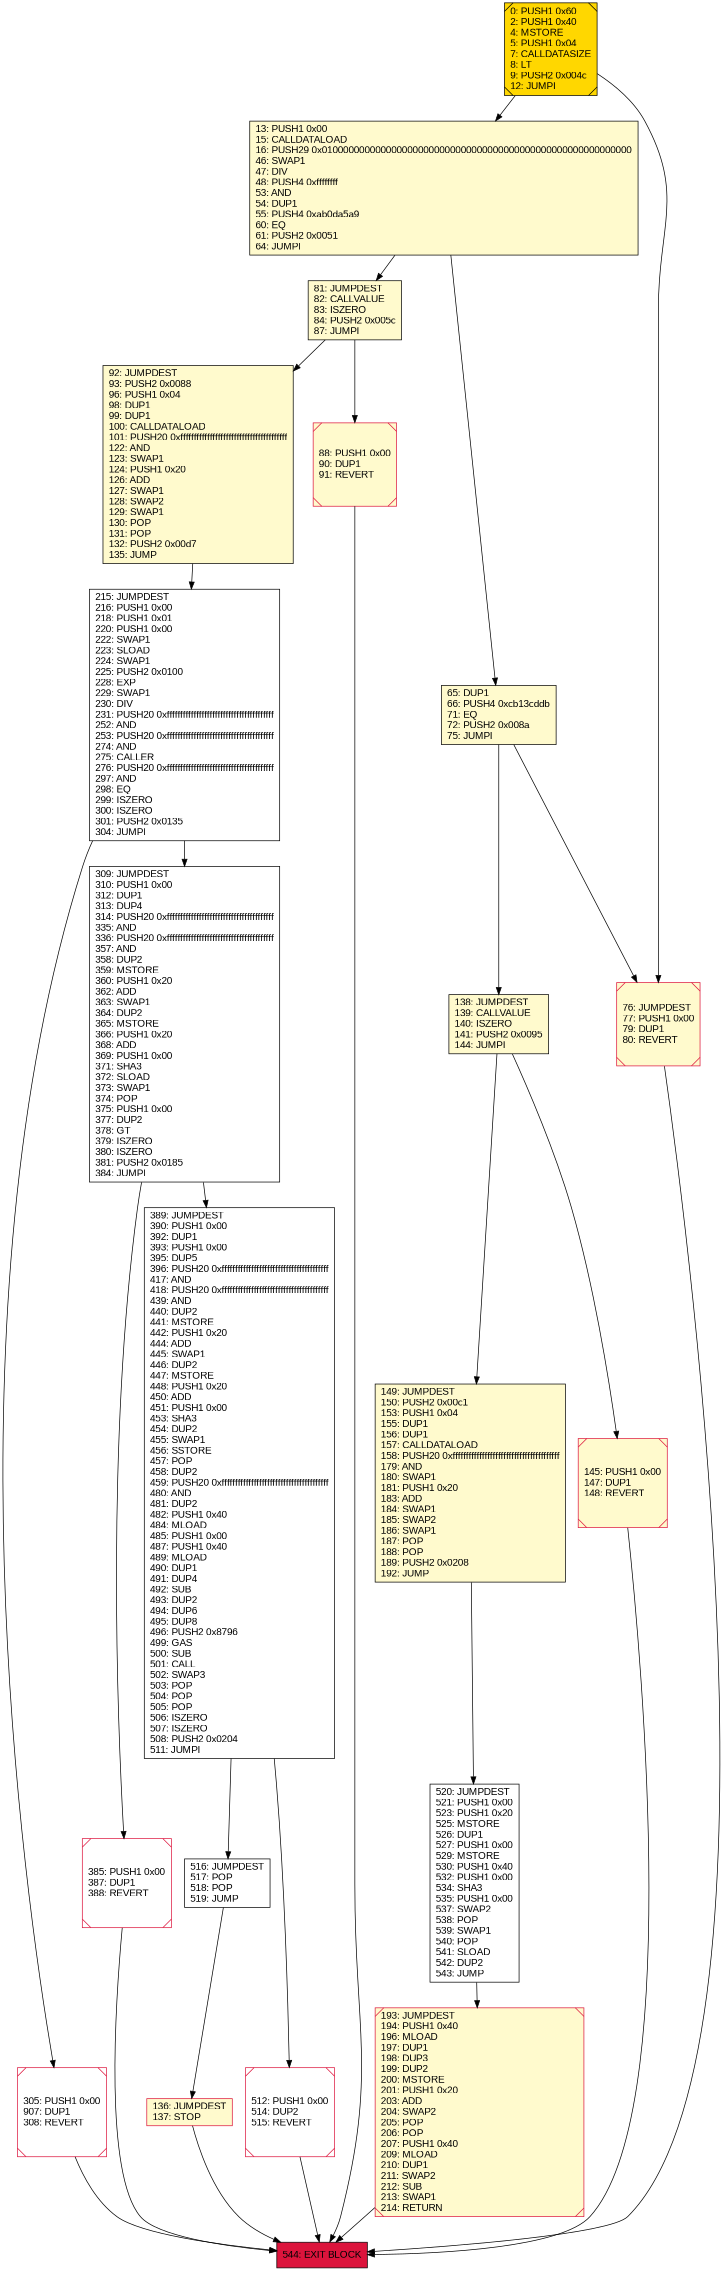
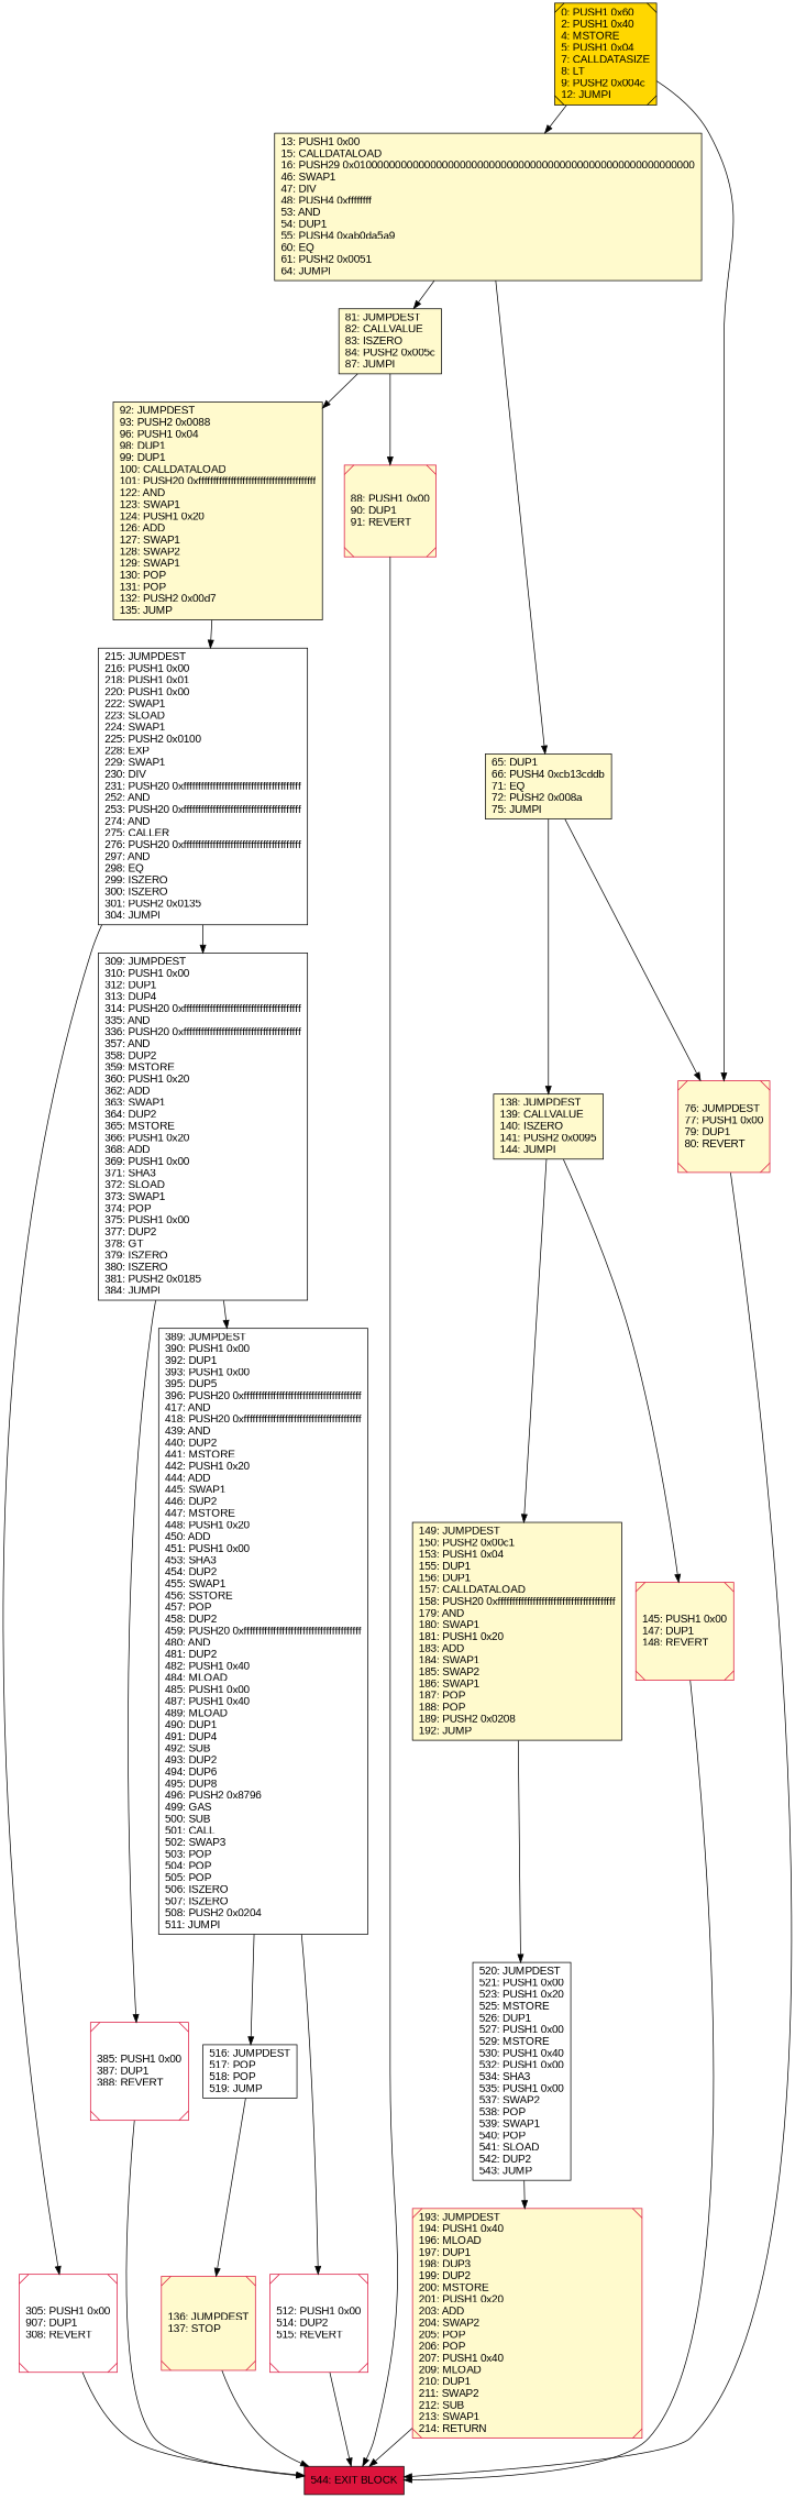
  digraph {
    rankdir=UD
    node [color=black fillcolor=lemonchiffon fontcolor=black fontname=arial shape=box style=filled]
    n1 [fillcolor=crimson label="544: EXIT BLOCK\l"]
    n2 [color=crimson fillcolor=white label="385: PUSH1 0x00\l387: DUP1\l388: REVERT\l" shape=Msquare]
    n3 [color=crimson fillcolor=white label="512: PUSH1 0x00\l514: DUP2\l515: REVERT\l" shape=Msquare]
    n4 [label="13: PUSH1 0x00\l15: CALLDATALOAD\l16: PUSH29 0x0100000000000000000000000000000000000000000000000000000000\l46: SWAP1\l47: DIV\l48: PUSH4 0xffffffff\l53: AND\l54: DUP1\l55: PUSH4 0xab0da5a9\l60: EQ\l61: PUSH2 0x0051\l64: JUMPI\l"]
    n5 [label="81: JUMPDEST\l82: CALLVALUE\l83: ISZERO\l84: PUSH2 0x005c\l87: JUMPI\l"]
    n6 [label="65: DUP1\l66: PUSH4 0xcb13cddb\l71: EQ\l72: PUSH2 0x008a\l75: JUMPI\l"]
    n7 [color=crimson label="88: PUSH1 0x00\l90: DUP1\l91: REVERT\l" shape=Msquare]
    n8 [label="92: JUMPDEST\l93: PUSH2 0x0088\l96: PUSH1 0x04\l98: DUP1\l99: DUP1\l100: CALLDATALOAD\l101: PUSH20 0xffffffffffffffffffffffffffffffffffffffff\l122: AND\l123: SWAP1\l124: PUSH1 0x20\l126: ADD\l127: SWAP1\l128: SWAP2\l129: SWAP1\l130: POP\l131: POP\l132: PUSH2 0x00d7\l135: JUMP\l"]
    n9 [color=crimson label="76: JUMPDEST\l77: PUSH1 0x00\l79: DUP1\l80: REVERT\l" shape=Msquare]
    n10 [label="138: JUMPDEST\l139: CALLVALUE\l140: ISZERO\l141: PUSH2 0x0095\l144: JUMPI\l"]
    n11 [fillcolor=white label="309: JUMPDEST\l310: PUSH1 0x00\l312: DUP1\l313: DUP4\l314: PUSH20 0xffffffffffffffffffffffffffffffffffffffff\l335: AND\l336: PUSH20 0xffffffffffffffffffffffffffffffffffffffff\l357: AND\l358: DUP2\l359: MSTORE\l360: PUSH1 0x20\l362: ADD\l363: SWAP1\l364: DUP2\l365: MSTORE\l366: PUSH1 0x20\l368: ADD\l369: PUSH1 0x00\l371: SHA3\l372: SLOAD\l373: SWAP1\l374: POP\l375: PUSH1 0x00\l377: DUP2\l378: GT\l379: ISZERO\l380: ISZERO\l381: PUSH2 0x0185\l384: JUMPI\l"]
    n12 [fillcolor=white label="389: JUMPDEST\l390: PUSH1 0x00\l392: DUP1\l393: PUSH1 0x00\l395: DUP5\l396: PUSH20 0xffffffffffffffffffffffffffffffffffffffff\l417: AND\l418: PUSH20 0xffffffffffffffffffffffffffffffffffffffff\l439: AND\l440: DUP2\l441: MSTORE\l442: PUSH1 0x20\l444: ADD\l445: SWAP1\l446: DUP2\l447: MSTORE\l448: PUSH1 0x20\l450: ADD\l451: PUSH1 0x00\l453: SHA3\l454: DUP2\l455: SWAP1\l456: SSTORE\l457: POP\l458: DUP2\l459: PUSH20 0xffffffffffffffffffffffffffffffffffffffff\l480: AND\l481: DUP2\l482: PUSH1 0x40\l484: MLOAD\l485: PUSH1 0x00\l487: PUSH1 0x40\l489: MLOAD\l490: DUP1\l491: DUP4\l492: SUB\l493: DUP2\l494: DUP6\l495: DUP8\l496: PUSH2 0x8796\l499: GAS\l500: SUB\l501: CALL\l502: SWAP3\l503: POP\l504: POP\l505: POP\l506: ISZERO\l507: ISZERO\l508: PUSH2 0x0204\l511: JUMPI\l"]
    n13 [fillcolor=white label="516: JUMPDEST\l517: POP\l518: POP\l519: JUMP\l"]
    n14 [fillcolor=gold label="0: PUSH1 0x60\l2: PUSH1 0x40\l4: MSTORE\l5: PUSH1 0x04\l7: CALLDATASIZE\l8: LT\l9: PUSH2 0x004c\l12: JUMPI\l" shape=Msquare]
-   n15 [color=crimson label="136: JUMPDEST\l137: STOP\l"]
+   n15 [color=crimson label="136: JUMPDEST\l137: STOP\l" shape=Msquare]
    n16 [fillcolor=white label="215: JUMPDEST\l216: PUSH1 0x00\l218: PUSH1 0x01\l220: PUSH1 0x00\l222: SWAP1\l223: SLOAD\l224: SWAP1\l225: PUSH2 0x0100\l228: EXP\l229: SWAP1\l230: DIV\l231: PUSH20 0xffffffffffffffffffffffffffffffffffffffff\l252: AND\l253: PUSH20 0xffffffffffffffffffffffffffffffffffffffff\l274: AND\l275: CALLER\l276: PUSH20 0xffffffffffffffffffffffffffffffffffffffff\l297: AND\l298: EQ\l299: ISZERO\l300: ISZERO\l301: PUSH2 0x0135\l304: JUMPI\l"]
    n17 [color=crimson label="145: PUSH1 0x00\l147: DUP1\l148: REVERT\l" shape=Msquare]
    n18 [color=crimson fillcolor=white label="305: PUSH1 0x00\l907: DUP1\l308: REVERT\l" shape=Msquare]
    n19 [color=crimson label="193: JUMPDEST\l194: PUSH1 0x40\l196: MLOAD\l197: DUP1\l198: DUP3\l199: DUP2\l200: MSTORE\l201: PUSH1 0x20\l203: ADD\l204: SWAP2\l205: POP\l206: POP\l207: PUSH1 0x40\l209: MLOAD\l210: DUP1\l211: SWAP2\l212: SUB\l213: SWAP1\l214: RETURN\l" shape=Msquare]
    n20 [fillcolor=white label="520: JUMPDEST\l521: PUSH1 0x00\l523: PUSH1 0x20\l525: MSTORE\l526: DUP1\l527: PUSH1 0x00\l529: MSTORE\l530: PUSH1 0x40\l532: PUSH1 0x00\l534: SHA3\l535: PUSH1 0x00\l537: SWAP2\l538: POP\l539: SWAP1\l540: POP\l541: SLOAD\l542: DUP2\l543: JUMP\l"]
    n21 [label="149: JUMPDEST\l150: PUSH2 0x00c1\l153: PUSH1 0x04\l155: DUP1\l156: DUP1\l157: CALLDATALOAD\l158: PUSH20 0xffffffffffffffffffffffffffffffffffffffff\l179: AND\l180: SWAP1\l181: PUSH1 0x20\l183: ADD\l184: SWAP1\l185: SWAP2\l186: SWAP1\l187: POP\l188: POP\l189: PUSH2 0x0208\l192: JUMP\l"]
    n2 -> n1
    n3 -> n1
    n4 -> n5
    n4 -> n6
    n5 -> n7
    n5 -> n8
    n6 -> n9
    n6 -> n10
    n7 -> n1
    n8 -> n16
    n9 -> n1
    n10 -> n17
    n10 -> n21
    n11 -> n2
    n11 -> n12
    n12 -> n3
    n12 -> n13
    n13 -> n15
    n14 -> n4
    n14 -> n9
    n15 -> n1
    n16 -> n11
    n16 -> n18
    n17 -> n1
    n18 -> n1
    n19 -> n1
    n20 -> n19
    n21 -> n20
  }
